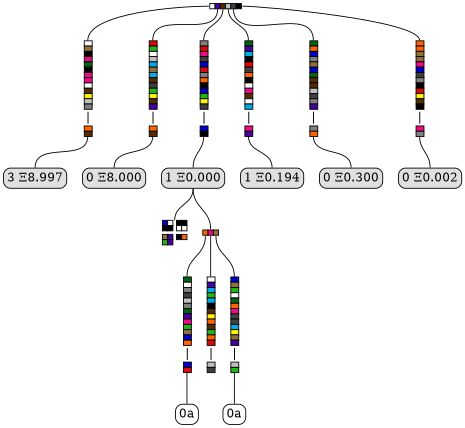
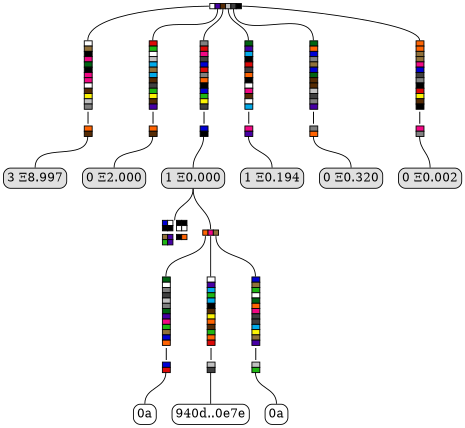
  digraph {
    node [margin=0 shape=none]
    edge [dir=none headport=n tailport=s]
    n1 [height=0 label=< 	<table border="0" color="#000000" cellborder="1" cellspacing="0"> 		<tr>  			<td bgcolor="#FFFFFF" port="h0"></td>  			<td bgcolor="#4700A5" port="h5"></td>  			<td bgcolor="#562C05" port="h10"></td>  			<td bgcolor="#C0C0C0" port="h12"></td>  			<td bgcolor="#404040" port="h14"></td>  			<td bgcolor="#000000" port="h15"></td>  		</tr> 	</table>     > width=0]
    n2 [height=0 label=< 	<table border="0" color="#000000" cellborder="1" cellspacing="0"> 			<tr><td bgcolor="#FFFFFF"></td></tr> 				<tr><td bgcolor="#90713A"></td></tr> 				<tr><td bgcolor="#000000"></td></tr> 				<tr><td bgcolor="#F20884"></td></tr> 				<tr><td bgcolor="#006412"></td></tr> 				<tr><td bgcolor="#000000"></td></tr> 				<tr><td bgcolor="#F20884"></td></tr> 				<tr><td bgcolor="#F20884"></td></tr> 				<tr><td bgcolor="#FFFFFF"></td></tr> 				<tr><td bgcolor="#562C05"></td></tr> 				<tr><td bgcolor="#FBF305"></td></tr> 				<tr><td bgcolor="#C0C0C0"></td></tr> 				<tr><td bgcolor="#808080"></td></tr> 				<tr><td border="0">|</td></tr> 					<tr><td bgcolor="#FF6403"></td></tr> 				<tr><td bgcolor="#562C05"></td></tr> 		 	</table> 	> width=0]
    n3 [height=0 label=< 	<table border="0" color="#000000" cellborder="1" cellspacing="0"> 			<tr><td bgcolor="#DD0907"></td></tr> 				<tr><td bgcolor="#1FB714"></td></tr> 				<tr><td bgcolor="#FFFFFF"></td></tr> 				<tr><td bgcolor="#C0C0C0"></td></tr> 				<tr><td bgcolor="#02ABEA"></td></tr> 				<tr><td bgcolor="#90713A"></td></tr> 				<tr><td bgcolor="#02ABEA"></td></tr> 				<tr><td bgcolor="#562C05"></td></tr> 				<tr><td bgcolor="#404040"></td></tr> 				<tr><td bgcolor="#1FB714"></td></tr> 				<tr><td bgcolor="#FBF305"></td></tr> 				<tr><td bgcolor="#562C05"></td></tr> 				<tr><td bgcolor="#4700A5"></td></tr> 				<tr><td border="0">|</td></tr> 					<tr><td bgcolor="#FF6403"></td></tr> 				<tr><td bgcolor="#562C05"></td></tr> 		 	</table> 	> width=0]
    n4 [height=0 label=< 	<table border="0" color="#000000" cellborder="1" cellspacing="0"> 			<tr><td bgcolor="#808080"></td></tr> 				<tr><td bgcolor="#DD0907"></td></tr> 				<tr><td bgcolor="#F20884"></td></tr> 				<tr><td bgcolor="#404040"></td></tr> 				<tr><td bgcolor="#0000D3"></td></tr> 				<tr><td bgcolor="#DD0907"></td></tr> 				<tr><td bgcolor="#808080"></td></tr> 				<tr><td bgcolor="#FF6403"></td></tr> 				<tr><td bgcolor="#000000"></td></tr> 				<tr><td bgcolor="#0000D3"></td></tr> 				<tr><td bgcolor="#1FB714"></td></tr> 				<tr><td bgcolor="#FBF305"></td></tr> 				<tr><td bgcolor="#404040"></td></tr> 				<tr><td border="0">|</td></tr> 					<tr><td bgcolor="#0000D3"></td></tr> 				<tr><td bgcolor="#000000"></td></tr> 		 	</table> 	> width=0]
    n5 [height=0 label=< 	<table border="0" color="#000000" cellborder="1" cellspacing="0"> 			<tr><td bgcolor="#006412"></td></tr> 				<tr><td bgcolor="#4700A5"></td></tr> 				<tr><td bgcolor="#02ABEA"></td></tr> 				<tr><td bgcolor="#000000"></td></tr> 				<tr><td bgcolor="#DD0907"></td></tr> 				<tr><td bgcolor="#404040"></td></tr> 				<tr><td bgcolor="#FF6403"></td></tr> 				<tr><td bgcolor="#000000"></td></tr> 				<tr><td bgcolor="#FFFFFF"></td></tr> 				<tr><td bgcolor="#F20884"></td></tr> 				<tr><td bgcolor="#562C05"></td></tr> 				<tr><td bgcolor="#FFFFFF"></td></tr> 				<tr><td bgcolor="#02ABEA"></td></tr> 				<tr><td border="0">|</td></tr> 					<tr><td bgcolor="#F20884"></td></tr> 				<tr><td bgcolor="#4700A5"></td></tr> 		 	</table> 	> width=0]
    n6 [height=0 label=< 	<table border="0" color="#000000" cellborder="1" cellspacing="0"> 			<tr><td bgcolor="#006412"></td></tr> 				<tr><td bgcolor="#FF6403"></td></tr> 				<tr><td bgcolor="#0000D3"></td></tr> 				<tr><td bgcolor="#808080"></td></tr> 				<tr><td bgcolor="#90713A"></td></tr> 				<tr><td bgcolor="#0000D3"></td></tr> 				<tr><td bgcolor="#006412"></td></tr> 				<tr><td bgcolor="#562C05"></td></tr> 				<tr><td bgcolor="#562C05"></td></tr> 				<tr><td bgcolor="#C0C0C0"></td></tr> 				<tr><td bgcolor="#404040"></td></tr> 				<tr><td bgcolor="#808080"></td></tr> 				<tr><td bgcolor="#4700A5"></td></tr> 				<tr><td border="0">|</td></tr> 					<tr><td bgcolor="#808080"></td></tr> 				<tr><td bgcolor="#FF6403"></td></tr> 		 	</table> 	> width=0]
    n7 [height=0 label=< 	<table border="0" color="#000000" cellborder="1" cellspacing="0"> 			<tr><td bgcolor="#FF6403"></td></tr> 				<tr><td bgcolor="#FF6403"></td></tr> 				<tr><td bgcolor="#90713A"></td></tr> 				<tr><td bgcolor="#90713A"></td></tr> 				<tr><td bgcolor="#F20884"></td></tr> 				<tr><td bgcolor="#0000D3"></td></tr> 				<tr><td bgcolor="#404040"></td></tr> 				<tr><td bgcolor="#808080"></td></tr> 				<tr><td bgcolor="#000000"></td></tr> 				<tr><td bgcolor="#DD0907"></td></tr> 				<tr><td bgcolor="#FBF305"></td></tr> 				<tr><td bgcolor="#562C05"></td></tr> 				<tr><td bgcolor="#000000"></td></tr> 				<tr><td border="0">|</td></tr> 					<tr><td bgcolor="#F20884"></td></tr> 				<tr><td bgcolor="#808080"></td></tr> 		 	</table> 	> width=0]
    n8 [fillcolor="#E0E0E0" height=0 label="3 Ξ8.997" margin=0.05 shape=Mrecord style=filled width=0]
-   n9 [fillcolor="#E0E0E0" height=0 label="0 Ξ8.000" margin=0.05 shape=Mrecord style=filled width=0]
+   n9 [fillcolor="#E0E0E0" height=0 label="0 Ξ2.000" margin=0.05 shape=Mrecord style=filled width=0]
    n10 [fillcolor="#E0E0E0" height=0 label="1 Ξ0.000" margin=0.05 shape=Mrecord style=filled width=0]
    n11 [fillcolor="#E0E0E0" height=0 label="1 Ξ0.194" margin=0.05 shape=Mrecord style=filled width=0]
-   n12 [fillcolor="#E0E0E0" height=0 label="0 Ξ0.300" margin=0.05 shape=Mrecord style=filled width=0]
+   n12 [fillcolor="#E0E0E0" height=0 label="0 Ξ0.320" margin=0.05 shape=Mrecord style=filled width=0]
    n13 [fillcolor="#E0E0E0" height=0 label="0 Ξ0.002" margin=0.05 shape=Mrecord style=filled width=0]
    n14 [height=0 label=< 	<table border="0" color="#000000" cellborder="1" cellspacing="0"> 			<tr><td bgcolor="#0000D3"></td><td bgcolor="#FFFFFF"></td><td rowspan="2" border="0"></td><td bgcolor="#000000"></td><td bgcolor="#000000"></td></tr> 				<tr><td bgcolor="#000000"></td><td bgcolor="#000000"></td><td bgcolor="#FFFFFF"></td><td bgcolor="#FFFFFF"></td></tr> 				<tr><td colspan="32" border="0"></td></tr> 				<tr><td bgcolor="#90713A"></td><td bgcolor="#4700A5"></td><td rowspan="2" border="0"></td><td bgcolor="#000000"></td><td bgcolor="#FF6403"></td></tr> 				<tr><td bgcolor="#1FB714"></td><td bgcolor="#4700A5"></td><td colspan="20" border="0"></td></tr> 		 	</table> 	> width=0]
    n15 [height=0 label=< 	<table border="0" color="#000000" cellborder="1" cellspacing="0"> 		<tr>  			<td bgcolor="#FF6403" port="h2"></td>  			<td bgcolor="#F20884" port="h4"></td>  			<td bgcolor="#90713A" port="h11"></td>  		</tr> 	</table>     > width=0]
    n16 [height=0 label=< 	<table border="0" color="#000000" cellborder="1" cellspacing="0"> 			<tr><td bgcolor="#006412"></td></tr> 				<tr><td bgcolor="#FFFFFF"></td></tr> 				<tr><td bgcolor="#808080"></td></tr> 				<tr><td bgcolor="#404040"></td></tr> 				<tr><td bgcolor="#C0C0C0"></td></tr> 				<tr><td bgcolor="#808080"></td></tr> 				<tr><td bgcolor="#006412"></td></tr> 				<tr><td bgcolor="#4700A5"></td></tr> 				<tr><td bgcolor="#F20884"></td></tr> 				<tr><td bgcolor="#1FB714"></td></tr> 				<tr><td bgcolor="#90713A"></td></tr> 				<tr><td bgcolor="#0000D3"></td></tr> 				<tr><td bgcolor="#FF6403"></td></tr> 				<tr><td border="0">|</td></tr> 					<tr><td bgcolor="#0000D3"></td></tr> 				<tr><td bgcolor="#DD0907"></td></tr> 		 	</table> 	> width=0]
    n17 [height=0 label=< 	<table border="0" color="#000000" cellborder="1" cellspacing="0"> 			<tr><td bgcolor="#FFFFFF"></td></tr> 				<tr><td bgcolor="#4700A5"></td></tr> 				<tr><td bgcolor="#02ABEA"></td></tr> 				<tr><td bgcolor="#1FB714"></td></tr> 				<tr><td bgcolor="#02ABEA"></td></tr> 				<tr><td bgcolor="#000000"></td></tr> 				<tr><td bgcolor="#562C05"></td></tr> 				<tr><td bgcolor="#FBF305"></td></tr> 				<tr><td bgcolor="#FF6403"></td></tr> 				<tr><td bgcolor="#562C05"></td></tr> 				<tr><td bgcolor="#1FB714"></td></tr> 				<tr><td bgcolor="#FF6403"></td></tr> 				<tr><td bgcolor="#DD0907"></td></tr> 				<tr><td border="0">|</td></tr> 					<tr><td bgcolor="#C0C0C0"></td></tr> 				<tr><td bgcolor="#404040"></td></tr> 		 	</table> 	> width=0]
    n18 [height=0 label=< 	<table border="0" color="#000000" cellborder="1" cellspacing="0"> 			<tr><td bgcolor="#0000D3"></td></tr> 				<tr><td bgcolor="#90713A"></td></tr> 				<tr><td bgcolor="#1FB714"></td></tr> 				<tr><td bgcolor="#FFFFFF"></td></tr> 				<tr><td bgcolor="#006412"></td></tr> 				<tr><td bgcolor="#FF6403"></td></tr> 				<tr><td bgcolor="#F20884"></td></tr> 				<tr><td bgcolor="#404040"></td></tr> 				<tr><td bgcolor="#404040"></td></tr> 				<tr><td bgcolor="#02ABEA"></td></tr> 				<tr><td bgcolor="#FBF305"></td></tr> 				<tr><td bgcolor="#90713A"></td></tr> 				<tr><td bgcolor="#4700A5"></td></tr> 				<tr><td border="0">|</td></tr> 					<tr><td bgcolor="#C0C0C0"></td></tr> 				<tr><td bgcolor="#1FB714"></td></tr> 		 	</table> 	> width=0]
    n19 [height=0 label="0a" margin=0.05 shape=Mrecord width=0]
+   n20 [height=0 label="940d..0e7e" margin=0.05 shape=Mrecord width=0]
    n21 [height=0 label="0a" margin=0.05 shape=Mrecord width=0]
    n1 -> n2 [tailport=h0]
    n1 -> n3 [tailport=h5]
    n1 -> n4 [tailport=h10]
    n1 -> n5 [tailport=h12]
    n1 -> n6 [tailport=h14]
    n1 -> n7 [tailport=h15]
    n2 -> n8
    n3 -> n9
    n4 -> n10
    n5 -> n11
    n6 -> n12
    n7 -> n13
    n10 -> n14
    n10 -> n15
    n15 -> n16 [tailport=h2]
    n15 -> n17 [tailport=h4]
    n15 -> n18 [tailport=h11]
    n16 -> n19
+   n17 -> n20
    n18 -> n21
  }
